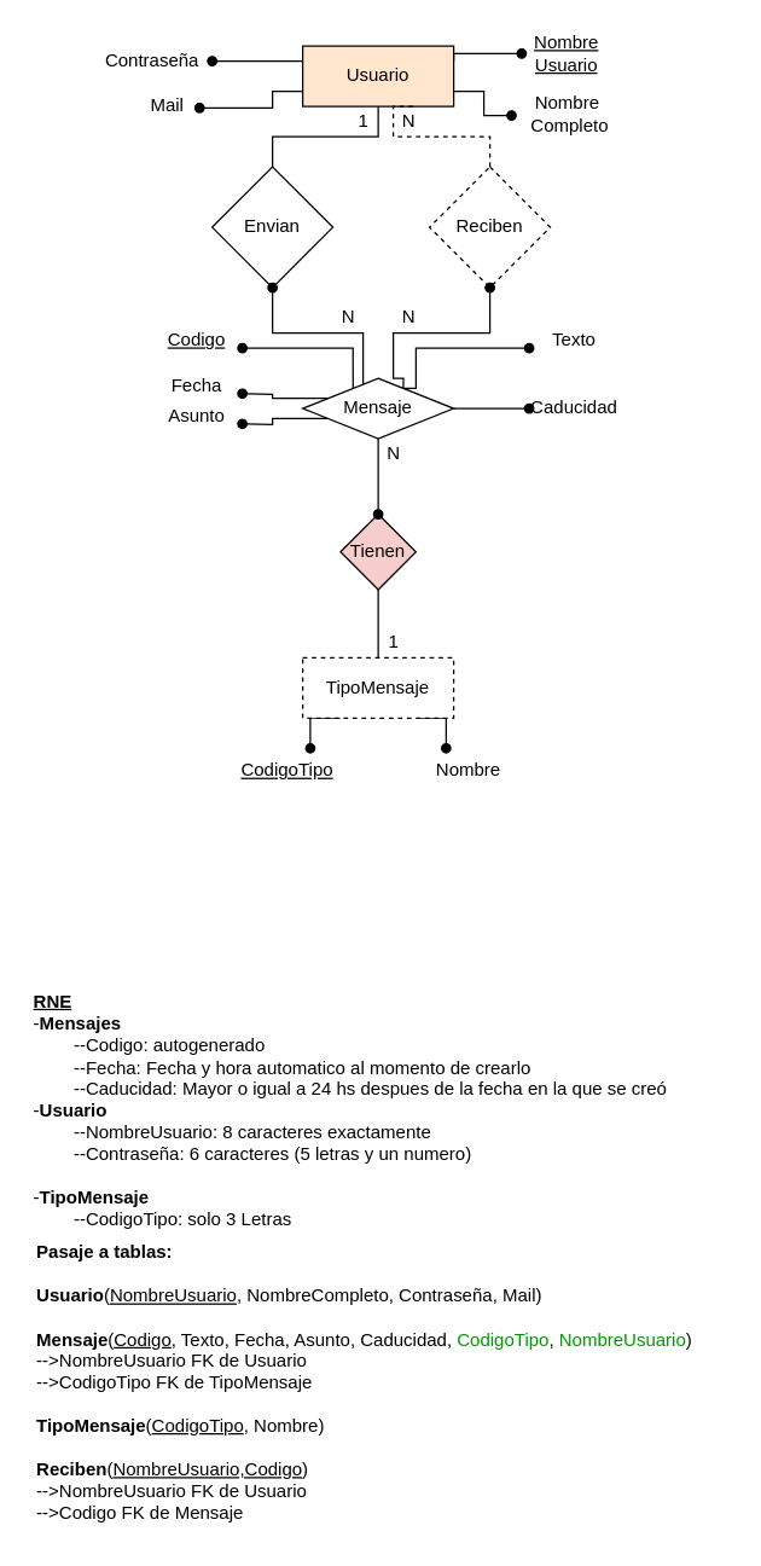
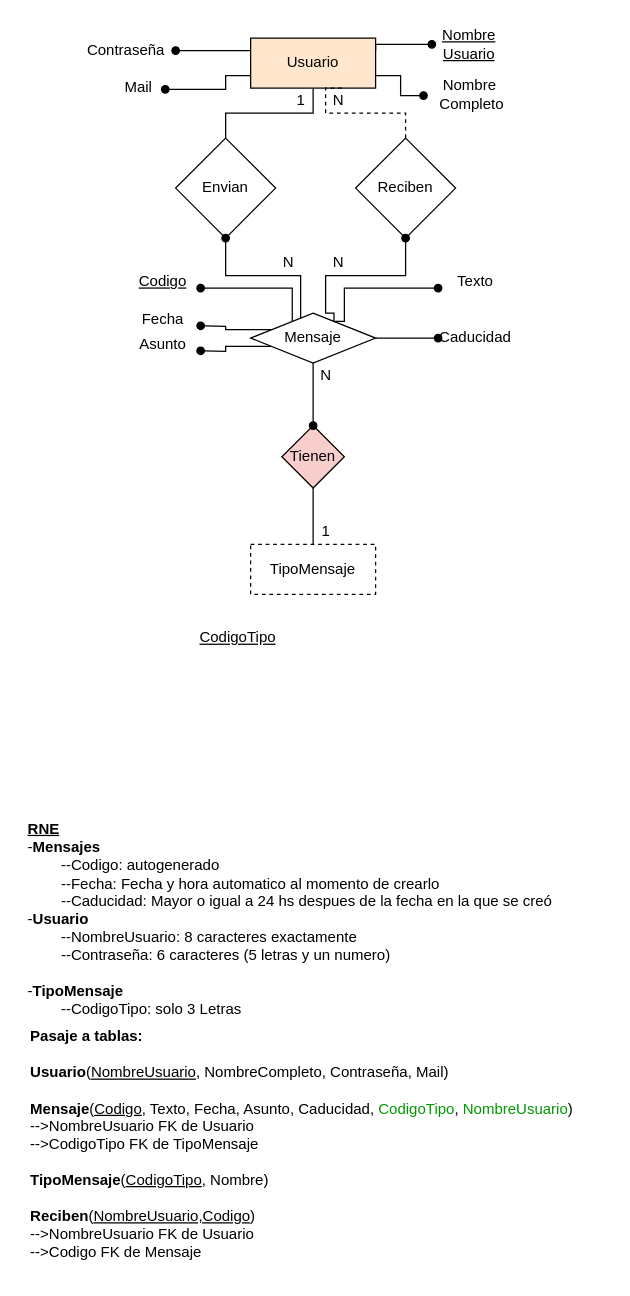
  <mxCell id="0" />
  <mxCell id="1" parent="0" />
  <mxCell id="2" value="Tienen" style="rhombus;whiteSpace=wrap;html=1;fillColor=#f8cecc;" parent="1" vertex="1"><mxGeometry x="225" y="340" width="50" height="50" as="geometry" /></mxCell>
  <mxCell id="3" value="Envian" style="rhombus;whiteSpace=wrap;html=1;rounded=0;fontFamily=Helvetica;fontSize=12;fontColor=default;strokeColor=default;fillColor=default;" parent="1" vertex="1"><mxGeometry x="140" y="110" width="80" height="80" as="geometry" /></mxCell>
  <mxCell id="4" style="edgeStyle=orthogonalEdgeStyle;rounded=0;orthogonalLoop=1;jettySize=auto;html=1;exitX=0;exitY=0.25;exitDx=0;exitDy=0;fontFamily=Helvetica;fontSize=12;fontColor=default;endArrow=oval;endFill=1;" parent="1" source="9" edge="1"><mxGeometry relative="1" as="geometry"><mxPoint x="160" y="260.167" as="targetPoint" /></mxGeometry></mxCell>
  <mxCell id="5" style="edgeStyle=orthogonalEdgeStyle;rounded=0;orthogonalLoop=1;jettySize=auto;html=1;exitX=0;exitY=0.75;exitDx=0;exitDy=0;fontFamily=Helvetica;fontSize=12;fontColor=default;endArrow=oval;endFill=1;" parent="1" source="9" edge="1"><mxGeometry relative="1" as="geometry"><mxPoint x="160" y="280.167" as="targetPoint" /></mxGeometry></mxCell>
  <mxCell id="6" style="edgeStyle=orthogonalEdgeStyle;rounded=0;orthogonalLoop=1;jettySize=auto;html=1;exitX=0.25;exitY=0;exitDx=0;exitDy=0;fontFamily=Helvetica;fontSize=12;fontColor=default;endArrow=oval;endFill=1;" parent="1" source="9" edge="1"><mxGeometry relative="1" as="geometry"><mxPoint x="160" y="230" as="targetPoint" /><Array as="points"><mxPoint x="225" y="230" /><mxPoint x="160" y="230" /></Array></mxGeometry></mxCell>
  <mxCell id="7" style="edgeStyle=orthogonalEdgeStyle;rounded=0;orthogonalLoop=1;jettySize=auto;html=1;exitX=0.75;exitY=0;exitDx=0;exitDy=0;fontFamily=Helvetica;fontSize=12;fontColor=default;endArrow=oval;endFill=1;" parent="1" source="9" edge="1"><mxGeometry relative="1" as="geometry"><mxPoint x="350" y="230" as="targetPoint" /><Array as="points"><mxPoint x="275" y="230" /></Array></mxGeometry></mxCell>
  <mxCell id="8" style="edgeStyle=orthogonalEdgeStyle;rounded=0;orthogonalLoop=1;jettySize=auto;html=1;exitX=0.5;exitY=1;exitDx=0;exitDy=0;entryX=0.5;entryY=0;entryDx=0;entryDy=0;endArrow=oval;endFill=1;" edge="1" parent="1" source="9" target="2"><mxGeometry relative="1" as="geometry" /></mxCell>
  <mxCell id="9" value="Mensaje" style="rhombus;whiteSpace=wrap;html=1;" parent="1" vertex="1"><mxGeometry x="200" y="250" width="100" height="40" as="geometry" /></mxCell>
  <mxCell id="10" style="edgeStyle=orthogonalEdgeStyle;rounded=0;orthogonalLoop=1;jettySize=auto;html=1;exitX=1;exitY=0.5;exitDx=0;exitDy=0;entryX=0;entryY=0.5;entryDx=0;entryDy=0;fontFamily=Helvetica;fontSize=12;fontColor=default;startArrow=none;startFill=0;endArrow=oval;endFill=1;" parent="1" source="9" target="24" edge="1"><mxGeometry relative="1" as="geometry"><mxPoint x="350" y="370" as="sourcePoint" /></mxGeometry></mxCell>
  <mxCell id="11" style="edgeStyle=orthogonalEdgeStyle;rounded=0;orthogonalLoop=1;jettySize=auto;html=1;exitX=0.5;exitY=1;exitDx=0;exitDy=0;entryX=0.5;entryY=0;entryDx=0;entryDy=0;fontFamily=Helvetica;fontSize=12;fontColor=default;endArrow=none;endFill=0;" parent="1" source="16" target="3" edge="1"><mxGeometry relative="1" as="geometry" /></mxCell>
  <mxCell id="12" style="edgeStyle=orthogonalEdgeStyle;rounded=0;orthogonalLoop=1;jettySize=auto;html=1;exitX=0;exitY=0.5;exitDx=0;exitDy=0;fontFamily=Helvetica;fontSize=12;fontColor=default;startArrow=none;startFill=0;endArrow=oval;endFill=1;" parent="1" source="16" edge="1"><mxGeometry relative="1" as="geometry"><mxPoint x="140" y="40" as="targetPoint" /><Array as="points"><mxPoint x="200" y="40" /><mxPoint x="140" y="40" /></Array></mxGeometry></mxCell>
  <mxCell id="13" style="edgeStyle=orthogonalEdgeStyle;rounded=0;orthogonalLoop=1;jettySize=auto;html=1;exitX=0;exitY=0.75;exitDx=0;exitDy=0;entryX=1.042;entryY=0.55;entryDx=0;entryDy=0;entryPerimeter=0;fontFamily=Helvetica;fontSize=12;fontColor=default;startArrow=none;startFill=0;endArrow=oval;endFill=1;" parent="1" source="16" target="29" edge="1"><mxGeometry relative="1" as="geometry"><Array as="points"><mxPoint x="180" y="60" /><mxPoint x="180" y="71" /></Array></mxGeometry></mxCell>
  <mxCell id="14" style="edgeStyle=orthogonalEdgeStyle;rounded=0;orthogonalLoop=1;jettySize=auto;html=1;exitX=1;exitY=0.25;exitDx=0;exitDy=0;entryX=0;entryY=0.5;entryDx=0;entryDy=0;fontFamily=Helvetica;fontSize=12;fontColor=default;startArrow=none;startFill=0;endArrow=oval;endFill=1;" parent="1" source="16" target="27" edge="1"><mxGeometry relative="1" as="geometry"><Array as="points"><mxPoint x="300" y="35" /></Array></mxGeometry></mxCell>
  <mxCell id="15" style="edgeStyle=orthogonalEdgeStyle;rounded=0;orthogonalLoop=1;jettySize=auto;html=1;exitX=1;exitY=0.75;exitDx=0;exitDy=0;entryX=-0.024;entryY=0.533;entryDx=0;entryDy=0;entryPerimeter=0;fontFamily=Helvetica;fontSize=12;fontColor=default;startArrow=none;startFill=0;endArrow=oval;endFill=1;" parent="1" source="16" target="30" edge="1"><mxGeometry relative="1" as="geometry" /></mxCell>
  <mxCell id="16" value="Usuario" style="rounded=0;whiteSpace=wrap;html=1;fillColor=#ffe6cc;" parent="1" vertex="1"><mxGeometry x="200" y="30" width="100" height="40" as="geometry" /></mxCell>
  <mxCell id="17" style="edgeStyle=orthogonalEdgeStyle;rounded=0;orthogonalLoop=1;jettySize=auto;html=1;exitX=0.5;exitY=1;exitDx=0;exitDy=0;fontFamily=Helvetica;fontSize=12;fontColor=default;endArrow=none;endFill=0;startArrow=oval;startFill=1;" parent="1" source="3" target="9" edge="1"><mxGeometry relative="1" as="geometry"><Array as="points"><mxPoint x="180" y="220" /><mxPoint x="240" y="220" /></Array></mxGeometry></mxCell>
  <mxCell id="18" value="N" style="text;html=1;align=center;verticalAlign=middle;resizable=0;points=[];autosize=1;strokeColor=none;fillColor=none;fontSize=12;fontFamily=Helvetica;fontColor=default;" parent="1" vertex="1"><mxGeometry x="220" y="200" width="20" height="20" as="geometry" /></mxCell>
  <mxCell id="19" value="1" style="text;html=1;align=center;verticalAlign=middle;resizable=0;points=[];autosize=1;strokeColor=none;fillColor=none;fontSize=12;fontFamily=Helvetica;fontColor=default;" parent="1" vertex="1"><mxGeometry x="230" y="70" width="20" height="20" as="geometry" /></mxCell>
  <mxCell id="20" value="Codigo" style="text;html=1;strokeColor=none;fillColor=none;align=center;verticalAlign=middle;whiteSpace=wrap;rounded=0;fontFamily=Helvetica;fontSize=12;fontColor=default;fontStyle=4" parent="1" vertex="1"><mxGeometry x="100" y="210" width="60" height="30" as="geometry" /></mxCell>
  <mxCell id="21" value="Fecha" style="text;html=1;strokeColor=none;fillColor=none;align=center;verticalAlign=middle;whiteSpace=wrap;rounded=0;fontFamily=Helvetica;fontSize=12;fontColor=default;" parent="1" vertex="1"><mxGeometry x="100" y="240" width="60" height="30" as="geometry" /></mxCell>
  <mxCell id="22" value="Asunto" style="text;html=1;strokeColor=none;fillColor=none;align=center;verticalAlign=middle;whiteSpace=wrap;rounded=0;fontFamily=Helvetica;fontSize=12;fontColor=default;" parent="1" vertex="1"><mxGeometry x="100" y="260" width="60" height="30" as="geometry" /></mxCell>
  <mxCell id="23" value="Texto" style="text;html=1;strokeColor=none;fillColor=none;align=center;verticalAlign=middle;whiteSpace=wrap;rounded=0;fontFamily=Helvetica;fontSize=12;fontColor=default;" parent="1" vertex="1"><mxGeometry x="350" y="210" width="60" height="30" as="geometry" /></mxCell>
  <mxCell id="24" value="Caducidad" style="text;html=1;strokeColor=none;fillColor=none;align=center;verticalAlign=middle;whiteSpace=wrap;rounded=0;fontFamily=Helvetica;fontSize=12;fontColor=default;" parent="1" vertex="1"><mxGeometry x="350" y="255" width="60" height="30" as="geometry" /></mxCell>
  <mxCell id="25" value="CodigoTipo" style="text;html=1;strokeColor=none;fillColor=none;align=center;verticalAlign=middle;whiteSpace=wrap;rounded=0;fontFamily=Helvetica;fontSize=12;fontColor=default;fontStyle=4" parent="1" vertex="1"><mxGeometry x="160" y="495" width="60" height="30" as="geometry" /></mxCell>
- <mxCell id="26" value="Nombre" style="text;html=1;strokeColor=none;fillColor=none;align=center;verticalAlign=middle;whiteSpace=wrap;rounded=0;fontFamily=Helvetica;fontSize=12;fontColor=default;" parent="1" vertex="1"><mxGeometry x="280" y="495" width="60" height="30" as="geometry" /></mxCell>
  <mxCell id="27" value="Nombre Usuario" style="text;html=1;strokeColor=none;fillColor=none;align=center;verticalAlign=middle;whiteSpace=wrap;rounded=0;fontFamily=Helvetica;fontSize=12;fontColor=default;fontStyle=4" parent="1" vertex="1"><mxGeometry x="345" y="20" width="60" height="30" as="geometry" /></mxCell>
  <mxCell id="28" value="Contraseña" style="text;html=1;align=center;verticalAlign=middle;resizable=0;points=[];autosize=1;strokeColor=none;fillColor=none;fontSize=12;fontFamily=Helvetica;fontColor=default;" parent="1" vertex="1"><mxGeometry x="60" y="30" width="80" height="20" as="geometry" /></mxCell>
  <mxCell id="29" value="Mail" style="text;html=1;align=center;verticalAlign=middle;resizable=0;points=[];autosize=1;strokeColor=none;fillColor=none;fontSize=12;fontFamily=Helvetica;fontColor=default;" parent="1" vertex="1"><mxGeometry x="90" y="60" width="40" height="20" as="geometry" /></mxCell>
  <mxCell id="30" value="Nombre&lt;br&gt;&amp;nbsp;Completo" style="text;html=1;align=center;verticalAlign=middle;resizable=0;points=[];autosize=1;strokeColor=none;fillColor=none;fontSize=12;fontFamily=Helvetica;fontColor=default;" parent="1" vertex="1"><mxGeometry x="340" y="60" width="70" height="30" as="geometry" /></mxCell>
- <mxCell id="31" value="Reciben" style="rhombus;whiteSpace=wrap;html=1;rounded=0;fontFamily=Helvetica;fontSize=12;fontColor=default;strokeColor=default;fillColor=default;dashed=1;" parent="1" vertex="1"><mxGeometry x="284" y="110" width="80" height="80" as="geometry" /></mxCell>
+ <mxCell id="31" value="Reciben" style="rhombus;whiteSpace=wrap;html=1;rounded=0;fontFamily=Helvetica;fontSize=12;fontColor=default;strokeColor=default;fillColor=default;" parent="1" vertex="1"><mxGeometry x="284" y="110" width="80" height="80" as="geometry" /></mxCell>
  <mxCell id="32" value="N" style="text;html=1;align=center;verticalAlign=middle;resizable=0;points=[];autosize=1;strokeColor=none;fillColor=none;fontSize=12;fontFamily=Helvetica;fontColor=default;" parent="1" vertex="1"><mxGeometry x="260" y="200" width="20" height="20" as="geometry" /></mxCell>
  <mxCell id="33" value="N" style="text;html=1;align=center;verticalAlign=middle;resizable=0;points=[];autosize=1;strokeColor=none;fillColor=none;fontSize=12;fontFamily=Helvetica;fontColor=default;" parent="1" vertex="1"><mxGeometry x="260" y="70" width="20" height="20" as="geometry" /></mxCell>
  <mxCell id="34" value="&lt;div&gt;&lt;span&gt;&lt;u&gt;&lt;b&gt;RNE&lt;/b&gt;&lt;/u&gt;&lt;/span&gt;&lt;/div&gt;&lt;div&gt;-&lt;b&gt;Mensajes&lt;/b&gt;&lt;/div&gt;&lt;div&gt;&lt;span style=&quot;&quot;&gt;&#09;&lt;/span&gt;&lt;span style=&quot;white-space: pre;&quot;&gt;&#09;&lt;/span&gt;--Codigo: autogenerado&lt;br&gt;&lt;/div&gt;&lt;div&gt;&lt;span style=&quot;&quot;&gt;&#09;&lt;/span&gt;&lt;span style=&quot;white-space: pre;&quot;&gt;&#09;&lt;/span&gt;--Fecha: Fecha y hora automatico al momento de crearlo&lt;br&gt;&lt;/div&gt;&lt;div&gt;&lt;span style=&quot;white-space: pre;&quot;&gt;&#09;&lt;/span&gt;--Caducidad: Mayor o igual a 24 hs despues de la fecha en la que se creó&lt;br&gt;&lt;/div&gt;&lt;div&gt;-&lt;b&gt;Usuario&lt;/b&gt;&lt;/div&gt;&lt;div&gt;&lt;span style=&quot;&quot;&gt;&#09;&lt;/span&gt;&lt;span style=&quot;white-space: pre;&quot;&gt;&#09;&lt;/span&gt;--NombreUsuario: 8 caracteres exactamente&lt;br&gt;&lt;/div&gt;&lt;div&gt;&lt;span style=&quot;&quot;&gt;&#09;&lt;/span&gt;&lt;span style=&quot;white-space: pre;&quot;&gt;&#09;&lt;/span&gt;--Contraseña: 6 caracteres (5 letras y un numero)&lt;br&gt;&lt;/div&gt;&lt;div&gt;&lt;br&gt;&lt;/div&gt;&lt;div&gt;-&lt;b&gt;TipoMensaje&lt;/b&gt;&lt;/div&gt;&lt;div&gt;&lt;span style=&quot;font-weight: bold;&quot;&gt;&#09;&lt;/span&gt;&lt;span style=&quot;white-space: pre;&quot;&gt;&#09;&lt;/span&gt;--CodigoTipo: solo 3 Letras&lt;/div&gt;" style="text;html=1;align=left;verticalAlign=middle;resizable=0;points=[];autosize=1;strokeColor=none;fillColor=none;" parent="1" vertex="1"><mxGeometry x="20" y="650" width="440" height="170" as="geometry" /></mxCell>
  <mxCell id="35" value="&lt;b&gt;Pasaje a tablas:&lt;/b&gt;&lt;br&gt;&lt;br&gt;&lt;b&gt;Usuario&lt;/b&gt;(&lt;u&gt;NombreUsuario&lt;/u&gt;, NombreCompleto, Contraseña, Mail)&lt;br&gt;&lt;br&gt;&lt;b&gt;Mensaje&lt;/b&gt;(&lt;u&gt;Codigo&lt;/u&gt;, Texto, Fecha, Asunto, Caducidad, &lt;font color=&quot;#009900&quot;&gt;CodigoTipo&lt;/font&gt;,&amp;nbsp;&lt;font color=&quot;#009900&quot;&gt;NombreUsuario&lt;/font&gt;)&lt;br&gt;--&amp;gt;NombreUsuario FK de Usuario&lt;br&gt;--&amp;gt;CodigoTipo FK de TipoMensaje&lt;br&gt;&lt;br&gt;&lt;b&gt;TipoMensaje&lt;/b&gt;(&lt;u&gt;CodigoTipo&lt;/u&gt;, Nombre)&lt;br&gt;&lt;br&gt;&lt;b&gt;Reciben&lt;/b&gt;(&lt;u&gt;NombreUsuario,Codigo&lt;/u&gt;)&lt;br&gt;--&amp;gt;NombreUsuario FK de Usuario&lt;br&gt;--&amp;gt;Codigo FK de Mensaje" style="text;html=1;align=left;verticalAlign=middle;resizable=0;points=[];autosize=1;strokeColor=none;fillColor=none;" parent="1" vertex="1"><mxGeometry x="22" y="815" width="460" height="200" as="geometry" /></mxCell>
- <mxCell id="36" style="edgeStyle=orthogonalEdgeStyle;rounded=0;orthogonalLoop=1;jettySize=auto;html=1;exitX=0.25;exitY=1;exitDx=0;exitDy=0;entryX=0.75;entryY=0;entryDx=0;entryDy=0;endArrow=oval;endFill=1;" parent="1" source="38" target="25" edge="1"><mxGeometry relative="1" as="geometry" /></mxCell>
- <mxCell id="37" style="edgeStyle=orthogonalEdgeStyle;rounded=0;orthogonalLoop=1;jettySize=auto;html=1;exitX=0.75;exitY=1;exitDx=0;exitDy=0;entryX=0.25;entryY=0;entryDx=0;entryDy=0;endArrow=oval;endFill=1;" parent="1" source="38" target="26" edge="1"><mxGeometry relative="1" as="geometry" /></mxCell>
  <mxCell id="38" value="&lt;span&gt;TipoMensaje&lt;/span&gt;" style="whiteSpace=wrap;html=1;dashed=1;" parent="1" vertex="1"><mxGeometry x="200" y="435" width="100" height="40" as="geometry" /></mxCell>
  <mxCell id="39" style="edgeStyle=orthogonalEdgeStyle;rounded=0;orthogonalLoop=1;jettySize=auto;html=1;exitX=0.5;exitY=1;exitDx=0;exitDy=0;entryX=0.5;entryY=0;entryDx=0;entryDy=0;endArrow=none;endFill=0;startArrow=none;startFill=0;" parent="1" source="2" target="38" edge="1"><mxGeometry relative="1" as="geometry" /></mxCell>
  <mxCell id="40" value="1" style="text;html=1;align=center;verticalAlign=middle;resizable=0;points=[];autosize=1;strokeColor=none;fillColor=none;fontSize=12;fontFamily=Helvetica;fontColor=default;" parent="1" vertex="1"><mxGeometry x="250" y="415" width="20" height="20" as="geometry" /></mxCell>
  <mxCell id="41" style="edgeStyle=orthogonalEdgeStyle;rounded=0;orthogonalLoop=1;jettySize=auto;html=1;exitX=0.5;exitY=0;exitDx=0;exitDy=0;entryX=0.75;entryY=1;entryDx=0;entryDy=0;startArrow=none;startFill=0;endArrow=none;endFill=0;dashed=1;" parent="1" source="31" target="16" edge="1"><mxGeometry relative="1" as="geometry"><Array as="points"><mxPoint x="324" y="90" /><mxPoint x="260" y="90" /><mxPoint x="260" y="70" /></Array></mxGeometry></mxCell>
  <mxCell id="42" style="edgeStyle=orthogonalEdgeStyle;rounded=0;orthogonalLoop=1;jettySize=auto;html=1;exitX=0.5;exitY=1;exitDx=0;exitDy=0;startArrow=oval;startFill=1;endArrow=none;endFill=0;entryX=0.75;entryY=0;entryDx=0;entryDy=0;" parent="1" source="31" target="9" edge="1"><mxGeometry relative="1" as="geometry"><mxPoint x="260" y="210" as="targetPoint" /><Array as="points"><mxPoint x="324" y="220" /><mxPoint x="260" y="220" /><mxPoint x="260" y="250" /></Array></mxGeometry></mxCell>
  <mxCell id="43" value="N" style="text;html=1;align=center;verticalAlign=middle;resizable=0;points=[];autosize=1;strokeColor=none;fillColor=none;fontSize=12;fontFamily=Helvetica;fontColor=default;" vertex="1" parent="1"><mxGeometry x="250" y="290" width="20" height="20" as="geometry" /></mxCell>
